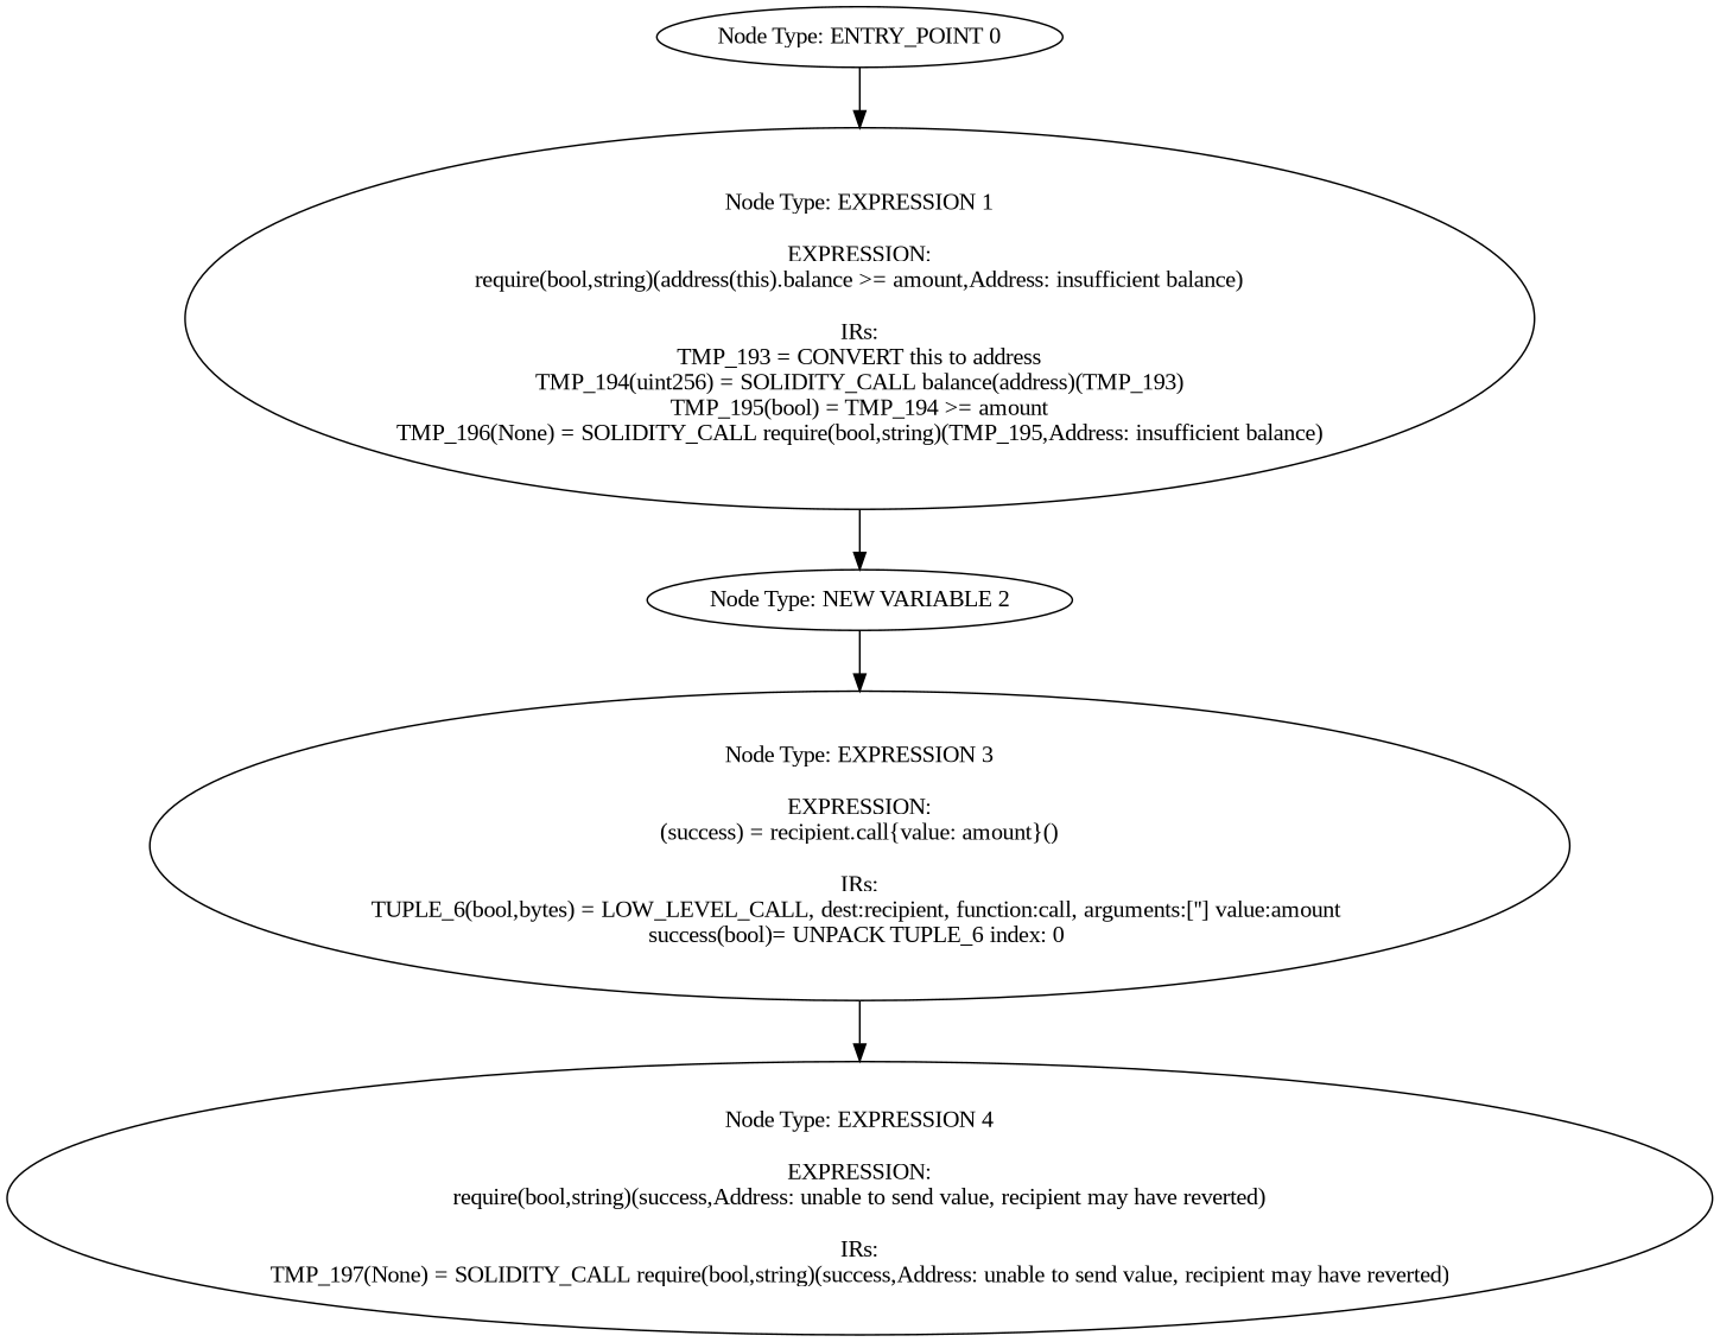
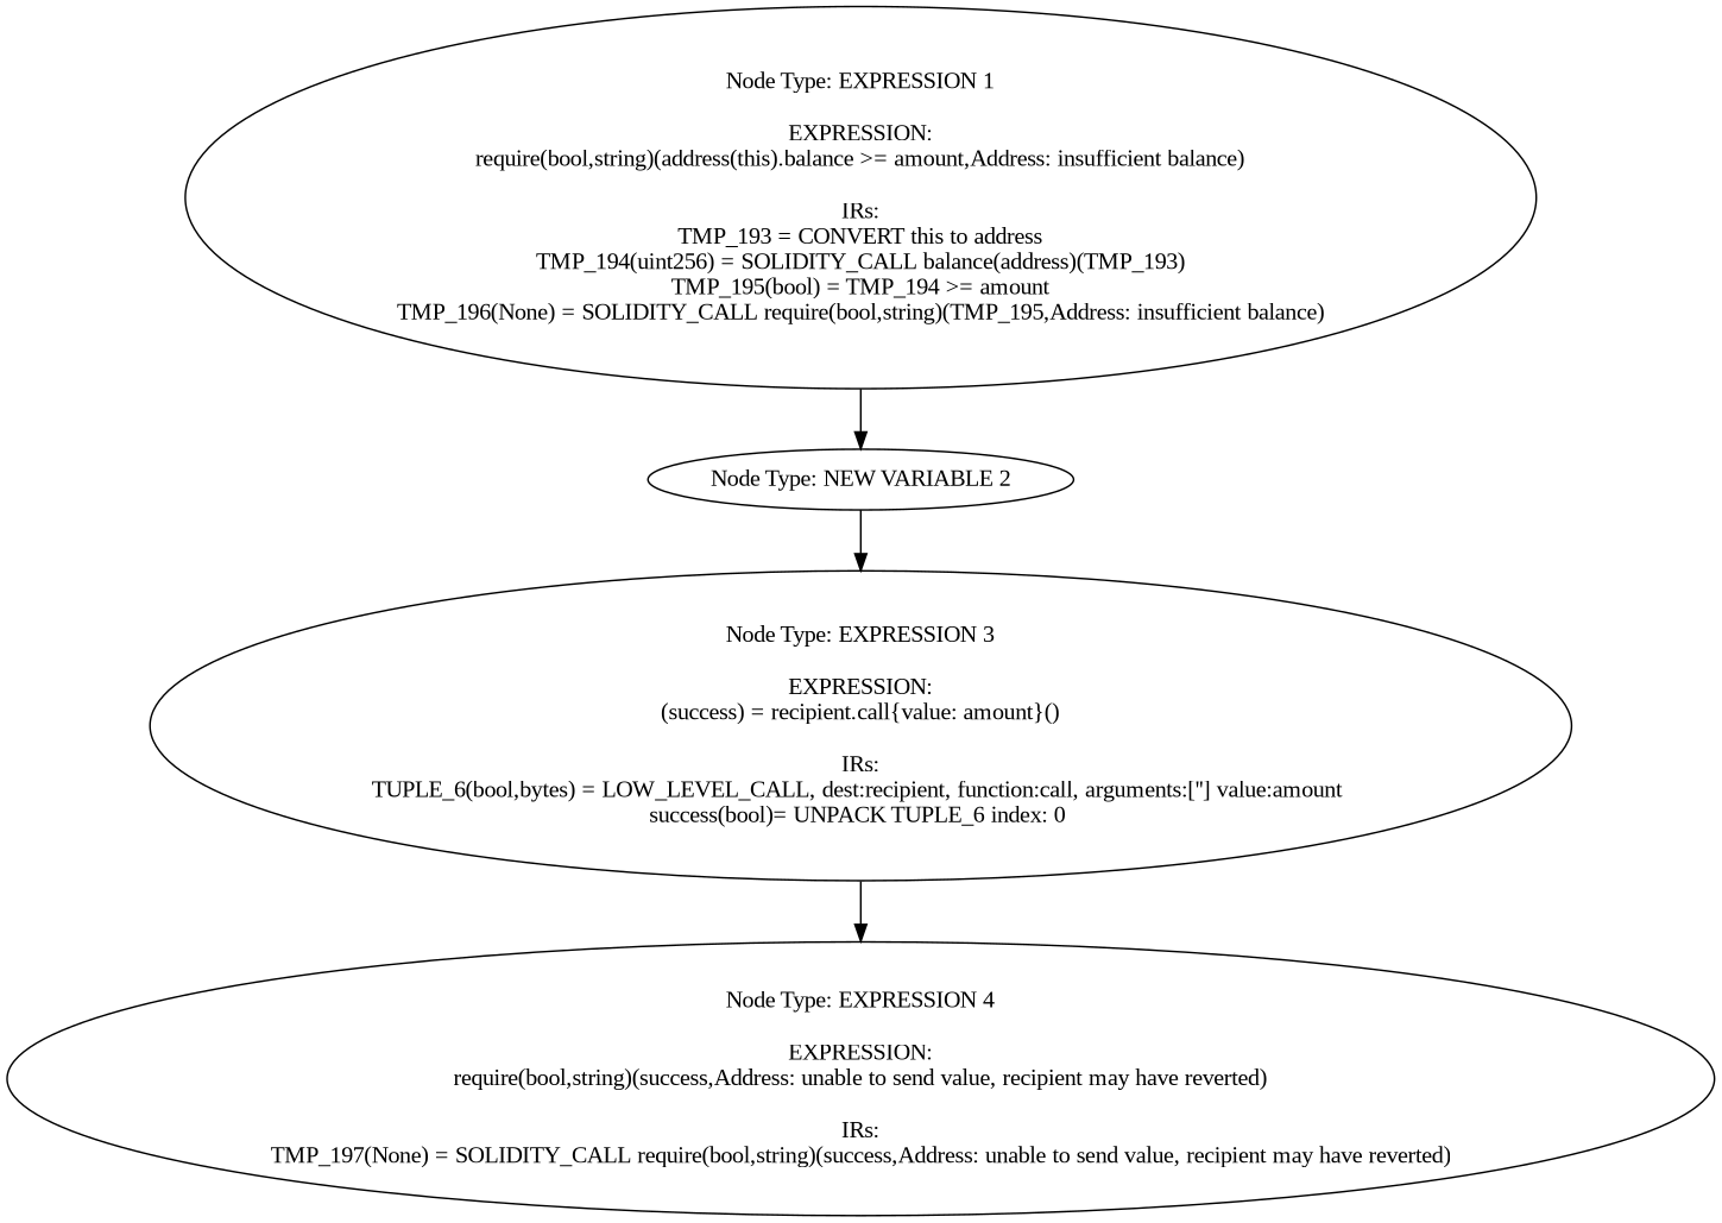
  digraph {
    fontname="Liberation Serif"
    node [fontname="Liberation Serif"]
    edge [fontname="Liberation Serif"]
-   n1 [label="Node Type: ENTRY_POINT 0\n"]
    n2 [label="Node Type: EXPRESSION 1\n\nEXPRESSION:\nrequire(bool,string)(address(this).balance >= amount,Address: insufficient balance)\n\nIRs:\nTMP_193 = CONVERT this to address\nTMP_194(uint256) = SOLIDITY_CALL balance(address)(TMP_193)\nTMP_195(bool) = TMP_194 >= amount\nTMP_196(None) = SOLIDITY_CALL require(bool,string)(TMP_195,Address: insufficient balance)"]
    n3 [label="Node Type: NEW VARIABLE 2\n"]
    n4 [label="Node Type: EXPRESSION 3\n\nEXPRESSION:\n(success) = recipient.call{value: amount}()\n\nIRs:\nTUPLE_6(bool,bytes) = LOW_LEVEL_CALL, dest:recipient, function:call, arguments:[''] value:amount \nsuccess(bool)= UNPACK TUPLE_6 index: 0 "]
    n5 [label="Node Type: EXPRESSION 4\n\nEXPRESSION:\nrequire(bool,string)(success,Address: unable to send value, recipient may have reverted)\n\nIRs:\nTMP_197(None) = SOLIDITY_CALL require(bool,string)(success,Address: unable to send value, recipient may have reverted)"]
-   n1 -> n2
    n2 -> n3
    n3 -> n4
    n4 -> n5
  }
